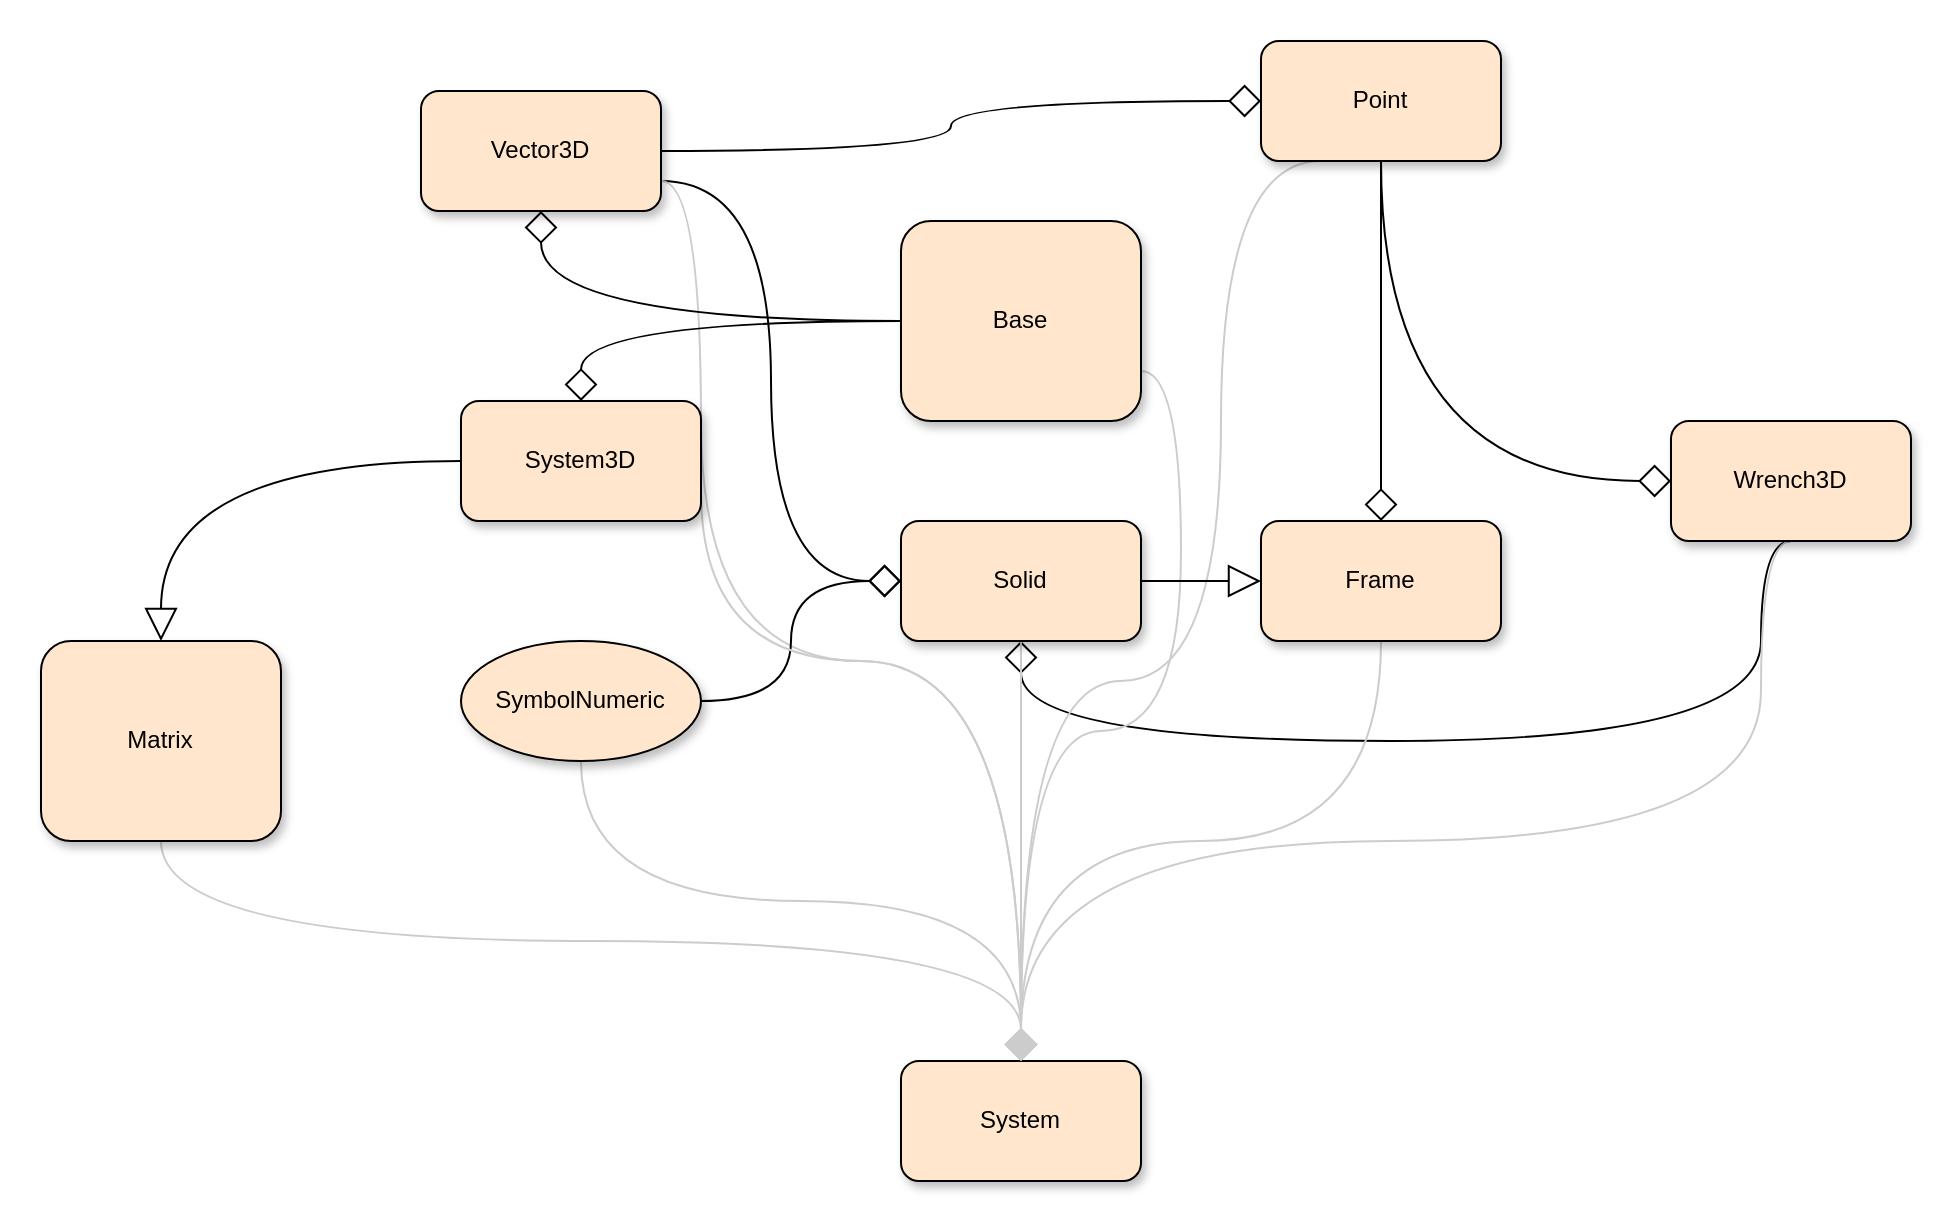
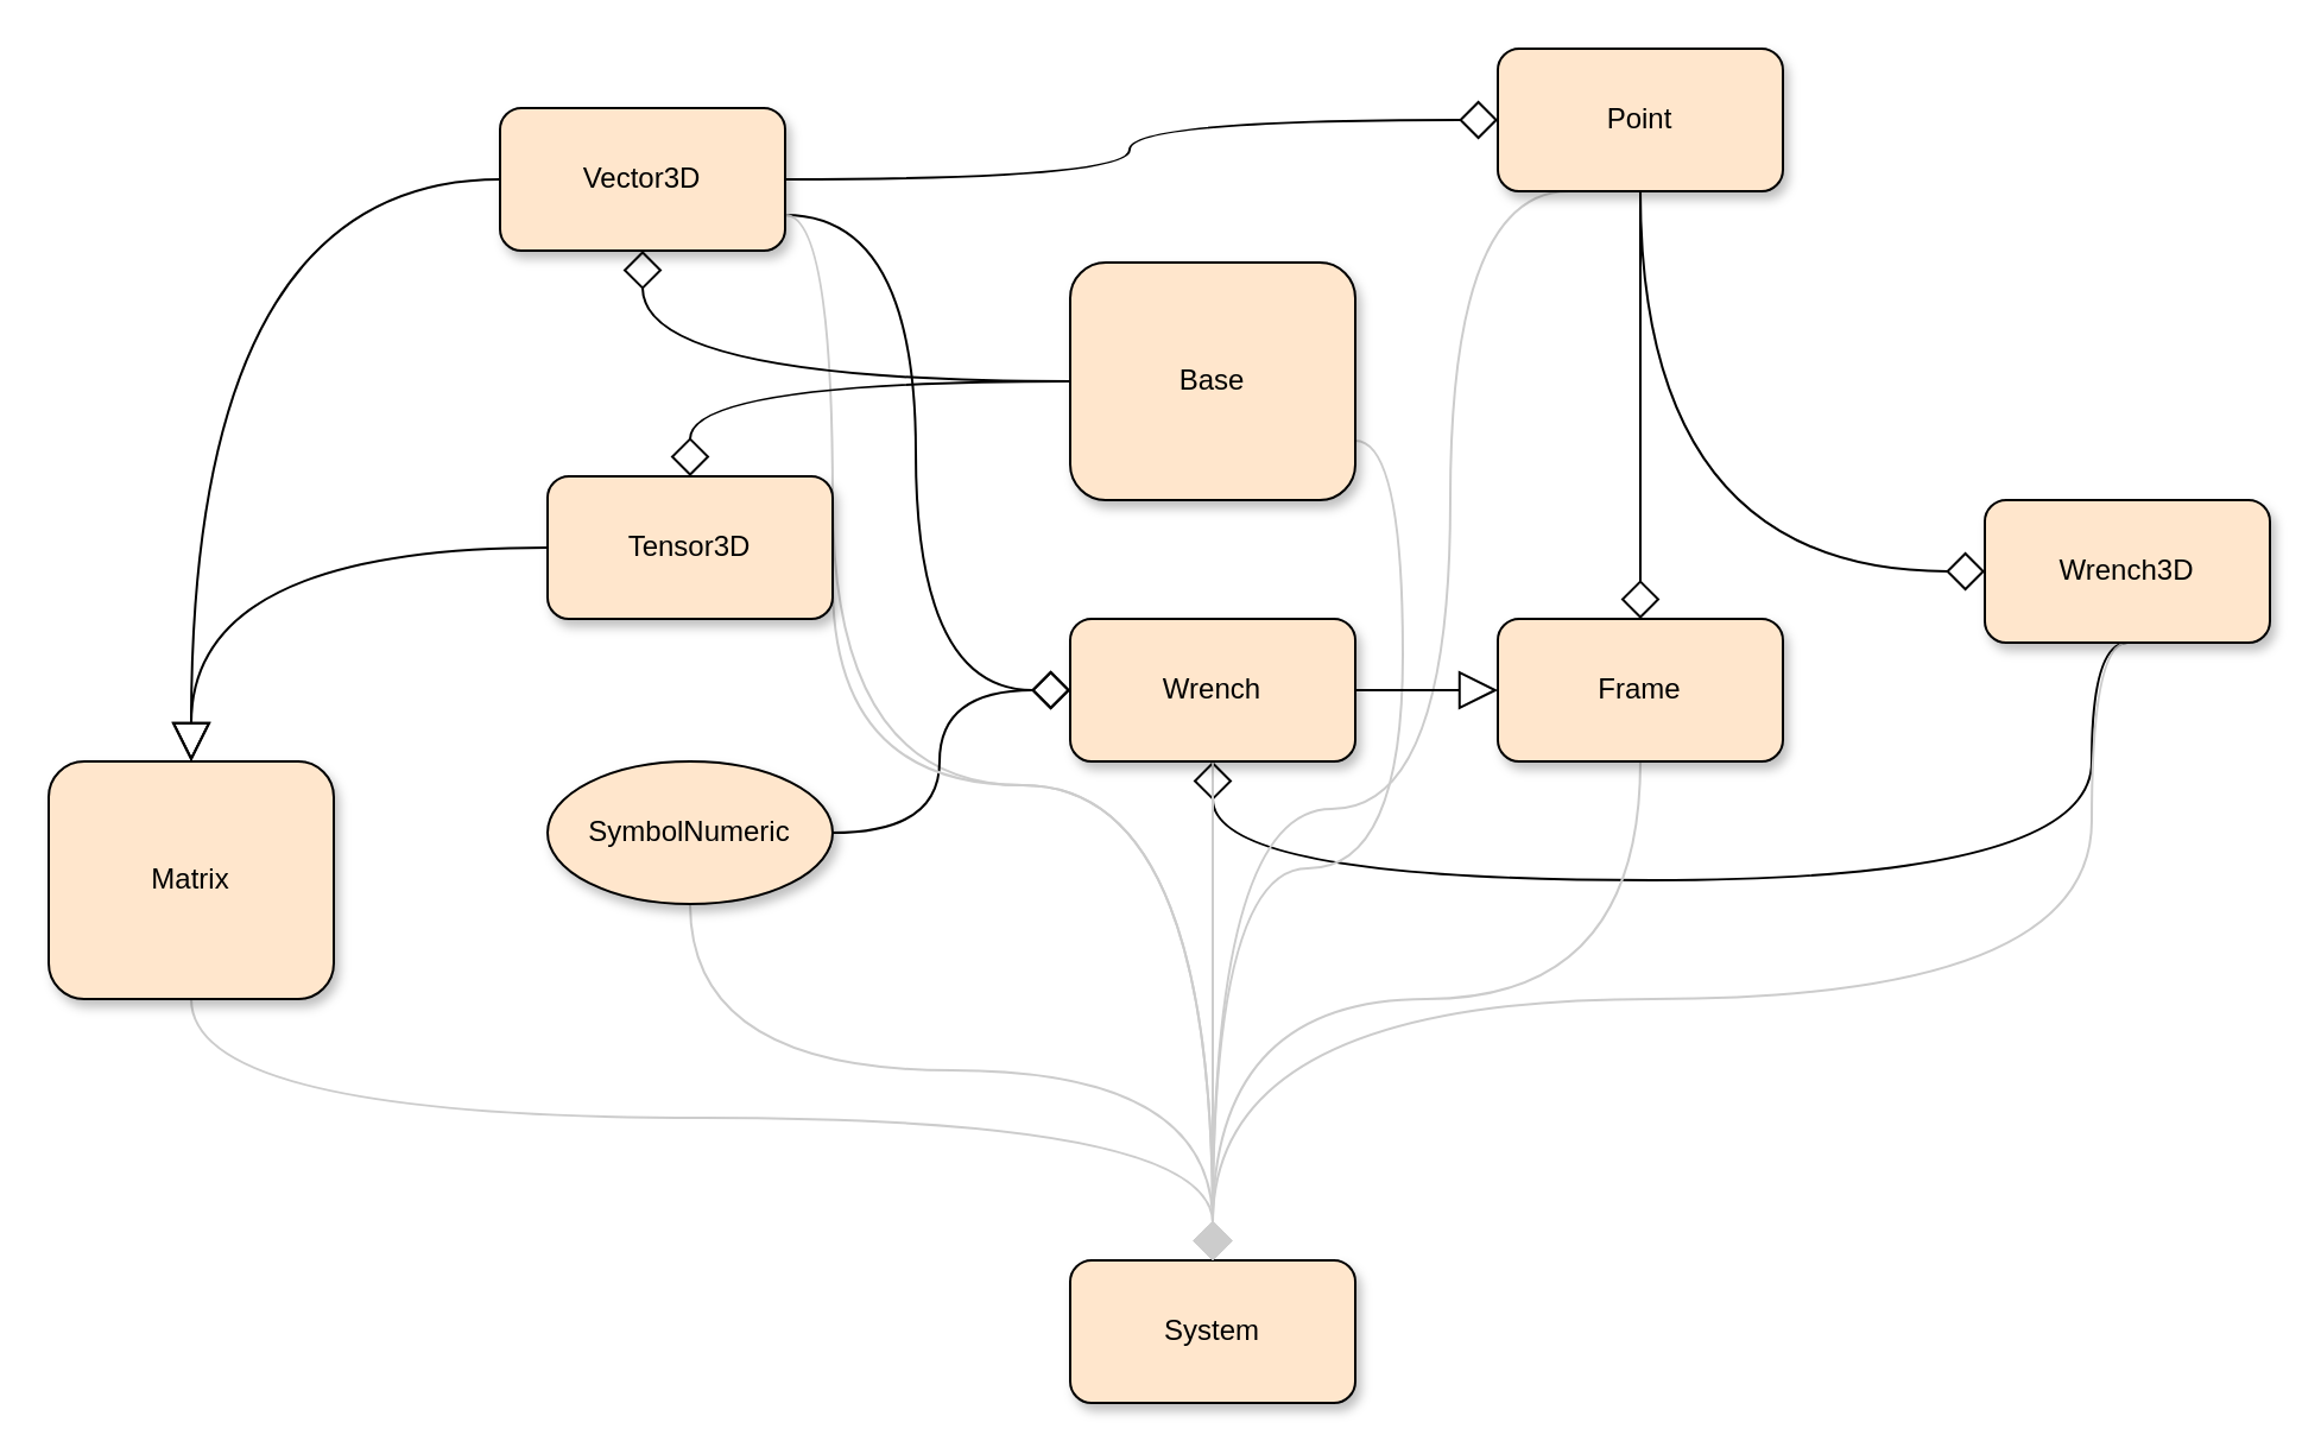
  <mxCell id="0" />
  <mxCell id="1" parent="0" />
  <mxCell id="2" style="edgeStyle=orthogonalEdgeStyle;curved=1;rounded=0;orthogonalLoop=1;jettySize=auto;html=1;exitX=1;exitY=0.75;exitDx=0;exitDy=0;entryX=0;entryY=0.5;entryDx=0;entryDy=0;endArrow=diamond;endFill=0;endSize=14;strokeWidth=1;" edge="1" parent="1" source="6" target="22"><mxGeometry relative="1" as="geometry" /></mxCell>
+ <mxCell id="3" style="edgeStyle=orthogonalEdgeStyle;curved=1;rounded=0;orthogonalLoop=1;jettySize=auto;html=1;exitX=0;exitY=0.5;exitDx=0;exitDy=0;entryX=0.5;entryY=0;entryDx=0;entryDy=0;endArrow=block;endFill=0;endSize=14;strokeWidth=1;" edge="1" parent="1" source="6" target="28"><mxGeometry relative="1" as="geometry" /></mxCell>
  <mxCell id="4" style="edgeStyle=orthogonalEdgeStyle;curved=1;rounded=0;orthogonalLoop=1;jettySize=auto;html=1;exitX=1;exitY=0.5;exitDx=0;exitDy=0;entryX=0;entryY=0.5;entryDx=0;entryDy=0;endArrow=diamond;endFill=0;endSize=14;strokeWidth=1;" edge="1" parent="1" source="6" target="13"><mxGeometry relative="1" as="geometry" /></mxCell>
  <mxCell id="5" style="edgeStyle=orthogonalEdgeStyle;curved=1;rounded=0;orthogonalLoop=1;jettySize=auto;html=1;exitX=1;exitY=0.75;exitDx=0;exitDy=0;entryX=0.5;entryY=0;entryDx=0;entryDy=0;endArrow=diamond;endFill=1;endSize=14;strokeColor=#CCCCCC;strokeWidth=1;" edge="1" parent="1" source="6" target="23"><mxGeometry relative="1" as="geometry"><Array as="points"><mxPoint x="350" y="330" /><mxPoint x="510" y="330" /></Array></mxGeometry></mxCell>
  <mxCell id="6" value="Vector3D" style="rounded=1;whiteSpace=wrap;html=1;fillColor=#ffe6cc;strokeColor=#000000;glass=0;shadow=1;comic=0;" parent="1" vertex="1"><mxGeometry x="210" y="45" width="120" height="60" as="geometry" /></mxCell>
  <mxCell id="7" style="edgeStyle=orthogonalEdgeStyle;curved=1;rounded=0;orthogonalLoop=1;jettySize=auto;html=1;exitX=0.5;exitY=1;exitDx=0;exitDy=0;entryX=0.5;entryY=1;entryDx=0;entryDy=0;endArrow=diamond;endFill=0;endSize=14;strokeWidth=1;" edge="1" parent="1" source="9" target="22"><mxGeometry relative="1" as="geometry"><Array as="points"><mxPoint x="880" y="370" /><mxPoint x="510" y="370" /></Array></mxGeometry></mxCell>
  <mxCell id="8" style="edgeStyle=orthogonalEdgeStyle;curved=1;rounded=0;orthogonalLoop=1;jettySize=auto;html=1;exitX=0.5;exitY=1;exitDx=0;exitDy=0;endArrow=diamond;endFill=1;endSize=14;strokeColor=#CCCCCC;strokeWidth=1;" edge="1" parent="1" source="9"><mxGeometry relative="1" as="geometry"><mxPoint x="510" y="530" as="targetPoint" /><Array as="points"><mxPoint x="880" y="420" /><mxPoint x="510" y="420" /></Array></mxGeometry></mxCell>
  <mxCell id="9" value="Wrench3D" style="rounded=1;whiteSpace=wrap;html=1;fillColor=#ffe6cc;strokeColor=#000000;glass=0;shadow=1;comic=0;" vertex="1" parent="1"><mxGeometry x="835" y="210" width="120" height="60" as="geometry" /></mxCell>
  <mxCell id="10" style="edgeStyle=orthogonalEdgeStyle;curved=1;rounded=0;orthogonalLoop=1;jettySize=auto;html=1;exitX=0.5;exitY=1;exitDx=0;exitDy=0;entryX=0.5;entryY=0;entryDx=0;entryDy=0;endArrow=diamond;endFill=0;endSize=14;strokeWidth=1;" edge="1" parent="1" source="13" target="19"><mxGeometry relative="1" as="geometry" /></mxCell>
  <mxCell id="11" style="edgeStyle=orthogonalEdgeStyle;curved=1;rounded=0;orthogonalLoop=1;jettySize=auto;html=1;exitX=0.5;exitY=1;exitDx=0;exitDy=0;entryX=0;entryY=0.5;entryDx=0;entryDy=0;endArrow=diamond;endFill=0;endSize=14;strokeWidth=1;" edge="1" parent="1" source="13" target="9"><mxGeometry relative="1" as="geometry" /></mxCell>
  <mxCell id="12" style="edgeStyle=orthogonalEdgeStyle;curved=1;rounded=0;orthogonalLoop=1;jettySize=auto;html=1;exitX=0.25;exitY=1;exitDx=0;exitDy=0;entryX=0.5;entryY=0;entryDx=0;entryDy=0;endArrow=diamond;endFill=1;endSize=14;strokeColor=#CCCCCC;strokeWidth=1;" edge="1" parent="1" source="13" target="23"><mxGeometry relative="1" as="geometry"><Array as="points"><mxPoint x="610" y="80" /><mxPoint x="610" y="340" /><mxPoint x="510" y="340" /></Array></mxGeometry></mxCell>
  <mxCell id="13" value="Point" style="rounded=1;whiteSpace=wrap;html=1;fillColor=#ffe6cc;strokeColor=#000000;glass=0;shadow=1;comic=0;" vertex="1" parent="1"><mxGeometry x="630" y="20" width="120" height="60" as="geometry" /></mxCell>
  <mxCell id="14" style="edgeStyle=orthogonalEdgeStyle;curved=1;rounded=0;orthogonalLoop=1;jettySize=auto;html=1;exitX=0;exitY=0.5;exitDx=0;exitDy=0;entryX=0.5;entryY=1;entryDx=0;entryDy=0;endArrow=diamond;endFill=0;endSize=14;strokeWidth=1;" edge="1" parent="1" source="17" target="6"><mxGeometry relative="1" as="geometry" /></mxCell>
  <mxCell id="15" style="edgeStyle=orthogonalEdgeStyle;curved=1;rounded=0;orthogonalLoop=1;jettySize=auto;html=1;exitX=0;exitY=0.5;exitDx=0;exitDy=0;entryX=0.5;entryY=0;entryDx=0;entryDy=0;endArrow=diamond;endFill=0;endSize=14;strokeWidth=1;" edge="1" parent="1" source="17" target="31"><mxGeometry relative="1" as="geometry" /></mxCell>
  <mxCell id="16" style="edgeStyle=orthogonalEdgeStyle;curved=1;rounded=0;orthogonalLoop=1;jettySize=auto;html=1;exitX=1;exitY=0.75;exitDx=0;exitDy=0;entryX=0.5;entryY=0;entryDx=0;entryDy=0;endArrow=diamond;endFill=1;endSize=14;strokeColor=#CCCCCC;strokeWidth=1;" edge="1" parent="1" source="17" target="23"><mxGeometry relative="1" as="geometry" /></mxCell>
  <mxCell id="17" value="Base" style="rounded=1;whiteSpace=wrap;html=1;fillColor=#ffe6cc;strokeColor=#000000;glass=0;shadow=1;comic=0;" vertex="1" parent="1"><mxGeometry x="450" y="110" width="120" height="100" as="geometry" /></mxCell>
  <mxCell id="18" style="edgeStyle=orthogonalEdgeStyle;curved=1;rounded=0;orthogonalLoop=1;jettySize=auto;html=1;exitX=0.5;exitY=1;exitDx=0;exitDy=0;entryX=0.5;entryY=0;entryDx=0;entryDy=0;endArrow=diamond;endFill=1;endSize=14;strokeColor=#CCCCCC;strokeWidth=1;" edge="1" parent="1" source="19" target="23"><mxGeometry relative="1" as="geometry" /></mxCell>
  <mxCell id="19" value="Frame" style="rounded=1;whiteSpace=wrap;html=1;fillColor=#ffe6cc;strokeColor=#000000;glass=0;shadow=1;comic=0;" vertex="1" parent="1"><mxGeometry x="630" y="260" width="120" height="60" as="geometry" /></mxCell>
  <mxCell id="20" style="edgeStyle=orthogonalEdgeStyle;curved=1;rounded=0;orthogonalLoop=1;jettySize=auto;html=1;exitX=1;exitY=0.5;exitDx=0;exitDy=0;endArrow=block;endFill=0;endSize=14;strokeWidth=1;" edge="1" parent="1" source="22" target="19"><mxGeometry relative="1" as="geometry"><Array as="points"><mxPoint x="730" y="290" /></Array></mxGeometry></mxCell>
  <mxCell id="21" style="edgeStyle=orthogonalEdgeStyle;curved=1;rounded=0;orthogonalLoop=1;jettySize=auto;html=1;exitX=0.5;exitY=1;exitDx=0;exitDy=0;entryX=0.5;entryY=0;entryDx=0;entryDy=0;endArrow=diamond;endFill=1;endSize=14;strokeColor=#CCCCCC;strokeWidth=1;" edge="1" parent="1" source="22" target="23"><mxGeometry relative="1" as="geometry" /></mxCell>
- <mxCell id="22" value="Solid" style="rounded=1;whiteSpace=wrap;html=1;fillColor=#ffe6cc;strokeColor=#000000;glass=0;shadow=1;comic=0;" vertex="1" parent="1"><mxGeometry x="450" y="260" width="120" height="60" as="geometry" /></mxCell>
+ <mxCell id="22" value="Wrench" style="rounded=1;whiteSpace=wrap;html=1;fillColor=#ffe6cc;strokeColor=#000000;glass=0;shadow=1;comic=0;" vertex="1" parent="1"><mxGeometry x="450" y="260" width="120" height="60" as="geometry" /></mxCell>
  <mxCell id="23" value="System" style="rounded=1;whiteSpace=wrap;html=1;fillColor=#ffe6cc;strokeColor=#000000;glass=0;shadow=1;comic=0;" vertex="1" parent="1"><mxGeometry x="450" y="530" width="120" height="60" as="geometry" /></mxCell>
  <mxCell id="24" style="edgeStyle=orthogonalEdgeStyle;curved=1;rounded=0;orthogonalLoop=1;jettySize=auto;html=1;exitX=1;exitY=0.5;exitDx=0;exitDy=0;entryX=0;entryY=0.5;entryDx=0;entryDy=0;endArrow=diamond;endFill=0;endSize=14;strokeWidth=1;" edge="1" parent="1" source="26" target="22"><mxGeometry relative="1" as="geometry" /></mxCell>
  <mxCell id="25" style="edgeStyle=orthogonalEdgeStyle;curved=1;rounded=0;orthogonalLoop=1;jettySize=auto;html=1;exitX=0.5;exitY=1;exitDx=0;exitDy=0;entryX=0.5;entryY=0;entryDx=0;entryDy=0;endArrow=diamond;endFill=1;endSize=14;strokeWidth=1;fillColor=none;strokeColor=#CCCCCC;" edge="1" parent="1" source="26" target="23"><mxGeometry relative="1" as="geometry" /></mxCell>
  <mxCell id="26" value="SymbolNumeric" style="ellipse;whiteSpace=wrap;html=1;fillColor=#ffe6cc;strokeColor=#000000;glass=0;shadow=1;comic=0;" vertex="1" parent="1"><mxGeometry x="230" y="320" width="120" height="60" as="geometry" /></mxCell>
  <mxCell id="27" style="edgeStyle=orthogonalEdgeStyle;curved=1;rounded=0;orthogonalLoop=1;jettySize=auto;html=1;exitX=0.5;exitY=1;exitDx=0;exitDy=0;entryX=0.5;entryY=0;entryDx=0;entryDy=0;endArrow=diamond;endFill=1;endSize=14;strokeColor=#CCCCCC;strokeWidth=1;" edge="1" parent="1" source="28" target="23"><mxGeometry relative="1" as="geometry" /></mxCell>
  <mxCell id="28" value="Matrix" style="rounded=1;whiteSpace=wrap;html=1;fillColor=#ffe6cc;strokeColor=#000000;glass=0;shadow=1;comic=0;" vertex="1" parent="1"><mxGeometry x="20" y="320" width="120" height="100" as="geometry" /></mxCell>
  <mxCell id="29" style="edgeStyle=orthogonalEdgeStyle;curved=1;rounded=0;orthogonalLoop=1;jettySize=auto;html=1;exitX=0;exitY=0.5;exitDx=0;exitDy=0;entryX=0.5;entryY=0;entryDx=0;entryDy=0;endArrow=block;endFill=0;endSize=14;strokeWidth=1;" edge="1" parent="1" source="31" target="28"><mxGeometry relative="1" as="geometry" /></mxCell>
  <mxCell id="30" style="edgeStyle=orthogonalEdgeStyle;curved=1;rounded=0;orthogonalLoop=1;jettySize=auto;html=1;exitX=1;exitY=0.75;exitDx=0;exitDy=0;entryX=0.5;entryY=0;entryDx=0;entryDy=0;endArrow=diamond;endFill=1;endSize=14;strokeColor=#CCCCCC;strokeWidth=1;" edge="1" parent="1" source="31" target="23"><mxGeometry relative="1" as="geometry"><Array as="points"><mxPoint x="350" y="330" /><mxPoint x="510" y="330" /></Array></mxGeometry></mxCell>
- <mxCell id="31" value="System3D" style="rounded=1;whiteSpace=wrap;html=1;fillColor=#ffe6cc;strokeColor=#000000;glass=0;shadow=1;comic=0;" vertex="1" parent="1"><mxGeometry x="230" y="200" width="120" height="60" as="geometry" /></mxCell>
+ <mxCell id="31" value="Tensor3D" style="rounded=1;whiteSpace=wrap;html=1;fillColor=#ffe6cc;strokeColor=#000000;glass=0;shadow=1;comic=0;" vertex="1" parent="1"><mxGeometry x="230" y="200" width="120" height="60" as="geometry" /></mxCell>
